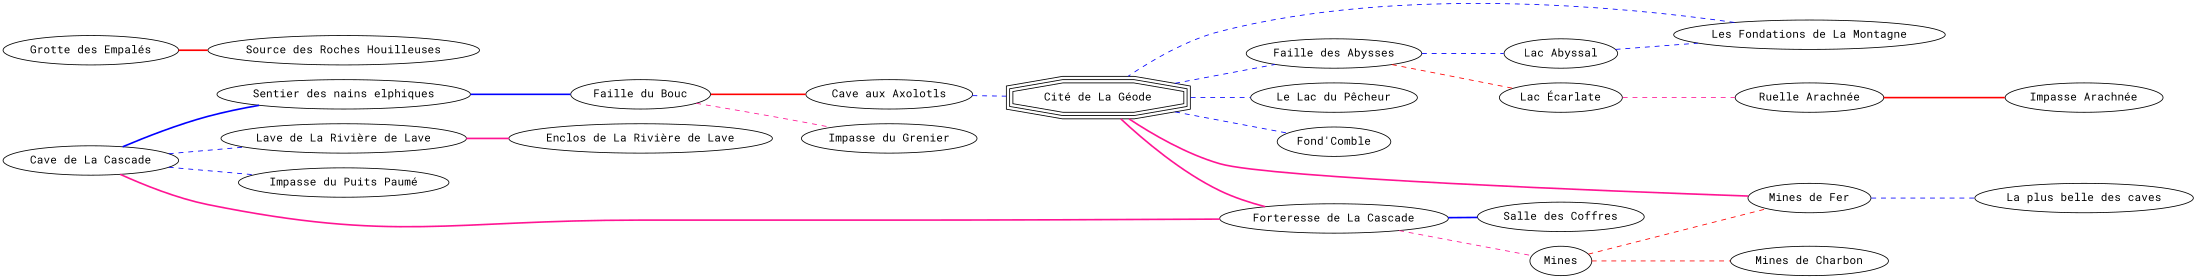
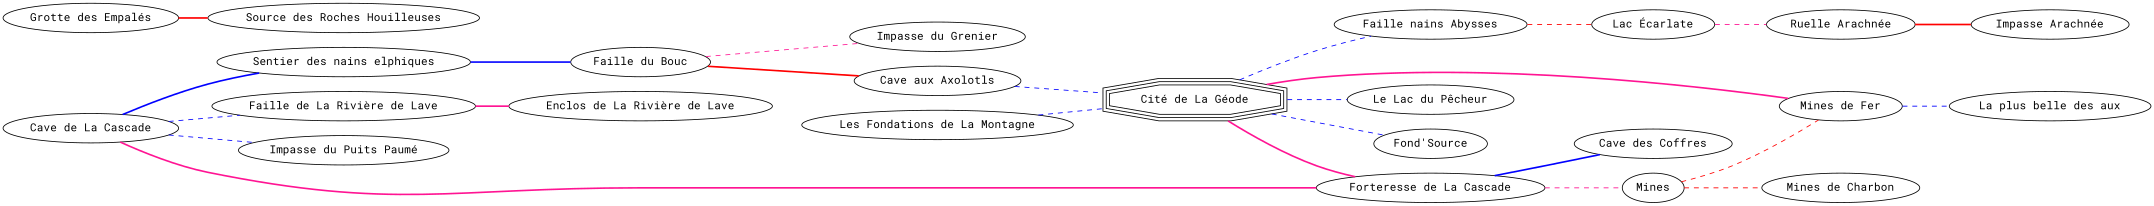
  graph {
    fontname="Roboto Mono"
    rankdir=LR
    node [fontname="Roboto Mono"]
    edge [color=blue fontname="Roboto Mono" style=dashed]
    "Cave de La Cascade"
    "Sentier des nains elphiques"
-   "Faille de La Rivière de Lave" [label="Lave de La Rivière de Lave"]
+   "Faille de La Rivière de Lave"
    "Impasse du Puits Paumé"
    "Faille du Bouc"
    "Enclos de La Rivière de Lave"
    "Forteresse de La Cascade"
    Mines
-   "Salle des Coffres"
+   "Salle des Coffres" [label="Cave des Coffres"]
    "Mines de Charbon"
    "Mines de Fer"
    "Impasse du Grenier"
    "Cave aux Axolotls"
    "Cité de La Géode" [shape=tripleoctagon]
    "Le Lac du Pêcheur"
-   "Fond'Comble"
-   "Faille des Abysses"
+   "Fond'Comble" [label="Fond'Source"]
+   "Faille des Abysses" [label="Faille nains Abysses"]
    "Grotte des Empalés"
    "Source des Roches Houilleuses"
    "Lac Écarlate"
-   "Lac Abyssal"
-   "La plus belle des caves"
+   "La plus belle des caves" [label="La plus belle des aux"]
    "Ruelle Arachnée"
    "Les Fondations de La Montagne"
    "Impasse Arachnée"
    "Cave de La Cascade" -- "Sentier des nains elphiques" [style=bold]
    "Cave de La Cascade" -- "Faille de La Rivière de Lave"
    "Cave de La Cascade" -- "Impasse du Puits Paumé"
    "Sentier des nains elphiques" -- "Faille du Bouc" [style=bold]
    "Faille de La Rivière de Lave" -- "Enclos de La Rivière de Lave" [color=deeppink style=bold]
    "Faille du Bouc" -- "Impasse du Grenier" [color=deeppink]
    "Faille du Bouc" -- "Cave aux Axolotls" [color=red style=bold]
    "Forteresse de La Cascade" -- "Cave de La Cascade" [color=deeppink style=bold]
    "Forteresse de La Cascade" -- Mines [color=deeppink]
    "Forteresse de La Cascade" -- "Salle des Coffres" [style=bold]
    Mines -- "Mines de Charbon" [color=red]
    Mines -- "Mines de Fer" [color=red]
    "Mines de Fer" -- "Cité de La Géode" [color=deeppink style=bold]
    "Mines de Fer" -- "La plus belle des caves"
    "Cave aux Axolotls" -- "Cité de La Géode"
    "Cité de La Géode" -- "Forteresse de La Cascade" [color=deeppink style=bold]
    "Cité de La Géode" -- "Le Lac du Pêcheur"
    "Cité de La Géode" -- "Fond'Comble"
    "Cité de La Géode" -- "Faille des Abysses"
    "Faille des Abysses" -- "Lac Écarlate" [color=red]
-   "Faille des Abysses" -- "Lac Abyssal"
    "Grotte des Empalés" -- "Source des Roches Houilleuses" [color=red style=bold]
    "Lac Écarlate" -- "Ruelle Arachnée" [color=deeppink]
-   "Lac Abyssal" -- "Les Fondations de La Montagne"
    "Ruelle Arachnée" -- "Impasse Arachnée" [color=red style=bold]
    "Les Fondations de La Montagne" -- "Cité de La Géode"
  }
